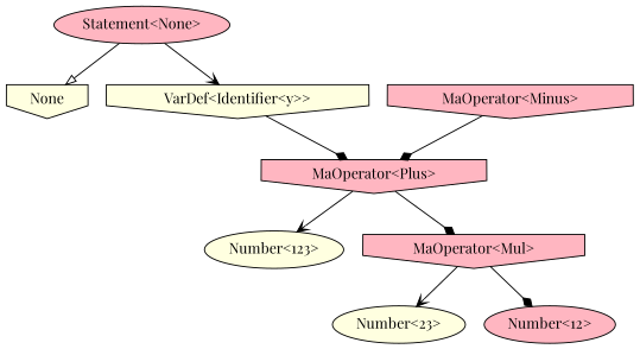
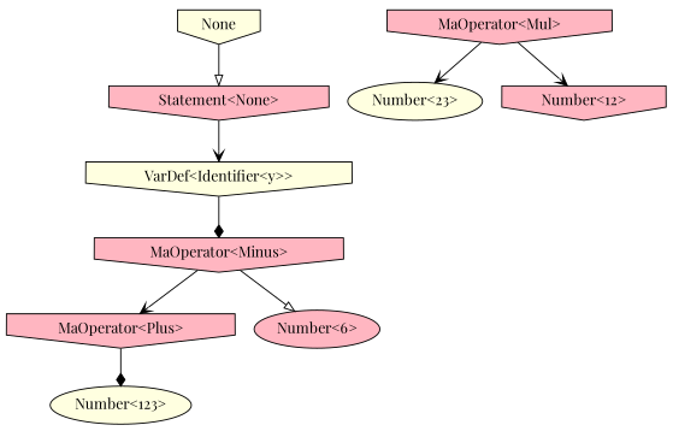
  digraph {
    fontname="Playfair Display"
    node [fillcolor=lightpink fontname="Playfair Display" shape=invhouse style=filled]
    edge [arrowhead=diamond fontname="Playfair Display"]
    n1 [fillcolor=lightyellow label=None]
-   n2 [label="Statement<None>" shape=ellipse]
+   n2 [label="Statement<None>"]
    n3 [fillcolor=lightyellow label="VarDef<Identifier<y>>"]
    n4 [label="MaOperator<Minus>"]
    n5 [label="MaOperator<Plus>"]
+   n6 [label="Number<6>" shape=oval]
    n7 [fillcolor=lightyellow label="Number<123>" shape=oval]
    n8 [label="MaOperator<Mul>"]
    n9 [fillcolor=lightyellow label="Number<23>" shape=oval]
-   n10 [label="Number<12>" shape=oval]
-   n2 -> n1 [arrowhead=onormal]
+   n10 [label="Number<12>"]
+   n1 -> n2 [arrowhead=onormal]
    n2 -> n3 [arrowhead=vee]
-   n3 -> n5
-   n4 -> n5
-   n5 -> n7 [arrowhead=vee]
-   n5 -> n8
+   n3 -> n4
+   n4 -> n5 [arrowhead=vee]
+   n4 -> n6 [arrowhead=onormal]
+   n5 -> n7
    n8 -> n9 [arrowhead=vee]
-   n8 -> n10
+   n8 -> n10 [arrowhead=vee]
  }
